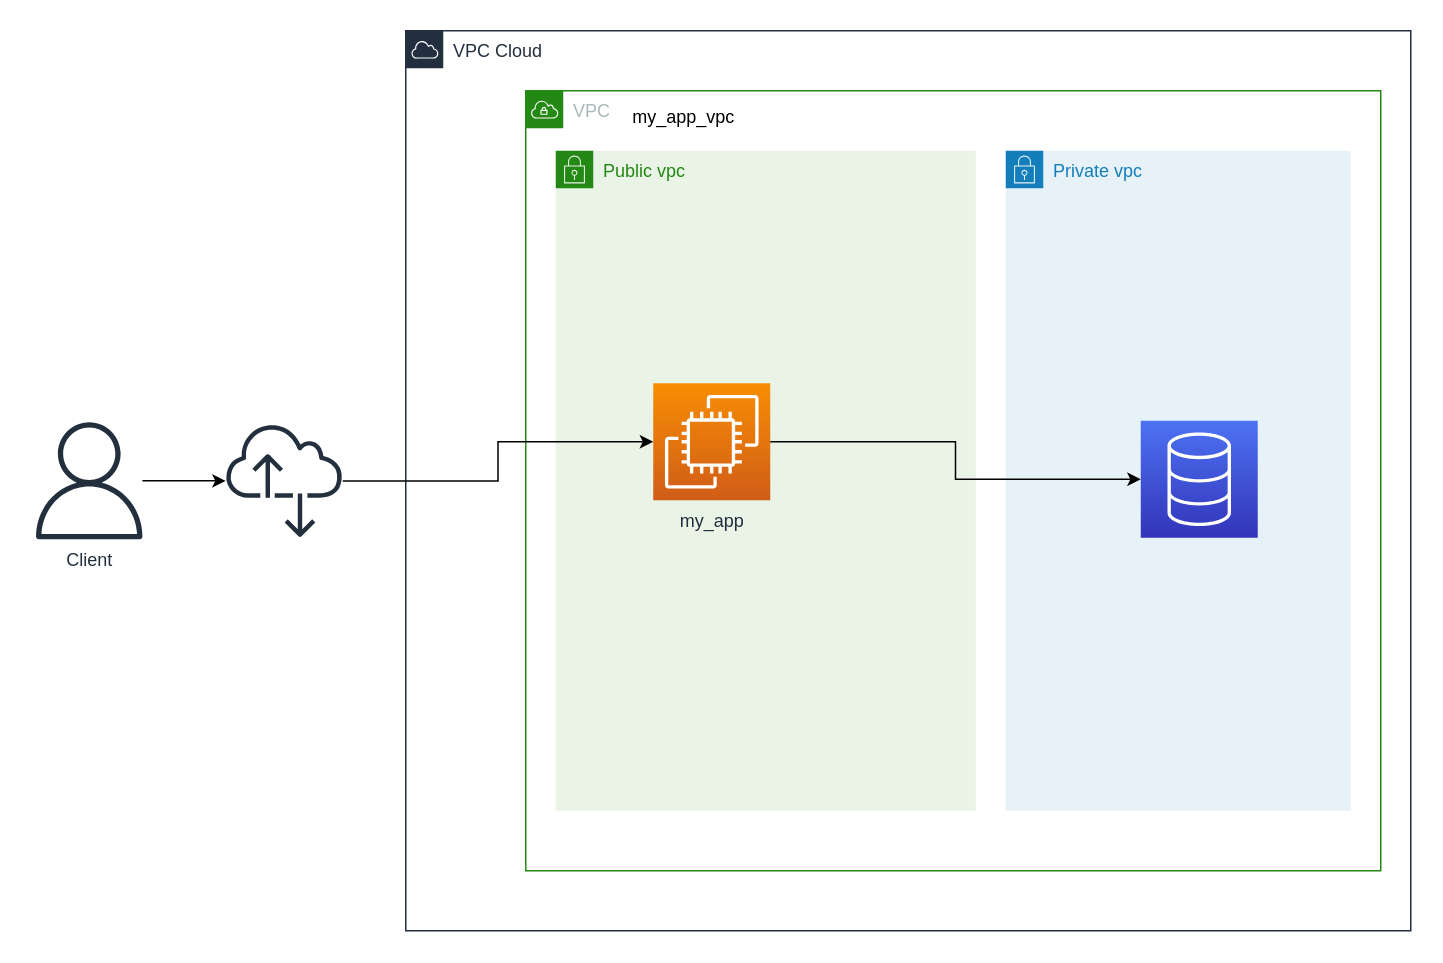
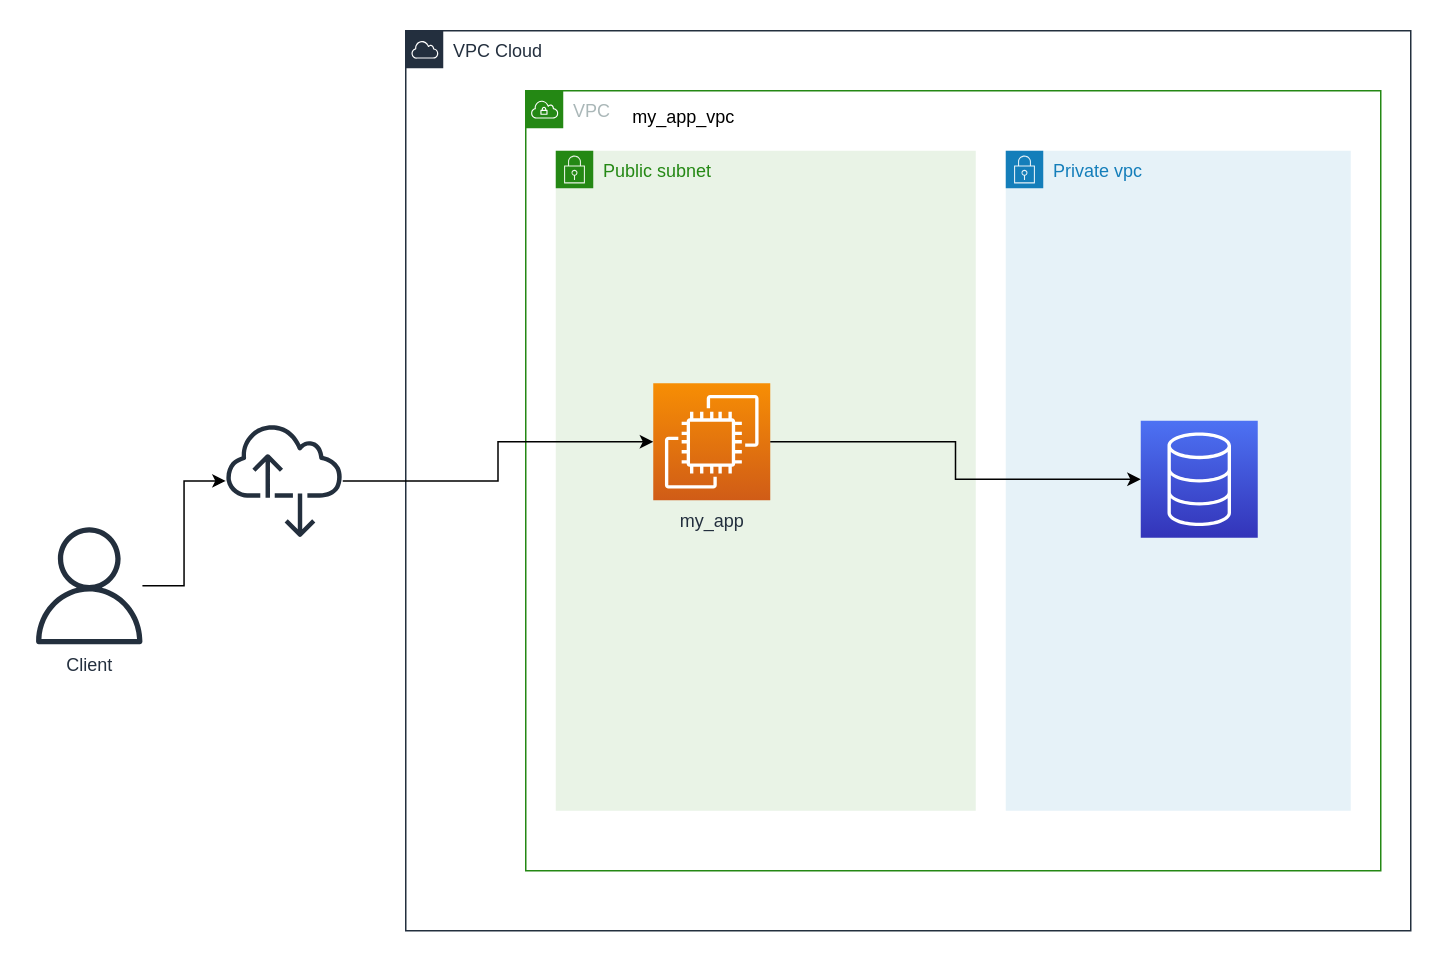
  <mxCell id="0" />
  <mxCell id="1" parent="0" />
  <mxCell id="2" style="edgeStyle=orthogonalEdgeStyle;rounded=0;orthogonalLoop=1;jettySize=auto;html=1;" edge="1" parent="1" source="3" target="4"><mxGeometry relative="1" as="geometry" /></mxCell>
- <mxCell id="3" value="Client" style="sketch=0;outlineConnect=0;fontColor=#232F3E;gradientColor=none;fillColor=#232F3D;strokeColor=none;dashed=0;verticalLabelPosition=bottom;verticalAlign=top;align=center;html=1;fontSize=12;fontStyle=0;aspect=fixed;pointerEvents=1;shape=mxgraph.aws4.user;" vertex="1" parent="1"><mxGeometry x="20" y="281" width="78" height="78" as="geometry" /></mxCell>
+ <mxCell id="3" value="Client" style="sketch=0;outlineConnect=0;fontColor=#232F3E;gradientColor=none;fillColor=#232F3D;strokeColor=none;dashed=0;verticalLabelPosition=bottom;verticalAlign=top;align=center;html=1;fontSize=12;fontStyle=0;aspect=fixed;pointerEvents=1;shape=mxgraph.aws4.user;" vertex="1" parent="1"><mxGeometry x="20" y="351" width="78" height="78" as="geometry" /></mxCell>
  <mxCell id="4" value="" style="sketch=0;outlineConnect=0;fontColor=#232F3E;gradientColor=none;fillColor=#232F3D;strokeColor=none;dashed=0;verticalLabelPosition=bottom;verticalAlign=top;align=center;html=1;fontSize=12;fontStyle=0;aspect=fixed;pointerEvents=1;shape=mxgraph.aws4.internet_alt2;" vertex="1" parent="1"><mxGeometry x="150" y="281" width="78" height="78" as="geometry" /></mxCell>
  <mxCell id="5" value="VPC Cloud" style="points=[[0,0],[0.25,0],[0.5,0],[0.75,0],[1,0],[1,0.25],[1,0.5],[1,0.75],[1,1],[0.75,1],[0.5,1],[0.25,1],[0,1],[0,0.75],[0,0.5],[0,0.25]];outlineConnect=0;gradientColor=none;html=1;whiteSpace=wrap;fontSize=12;fontStyle=0;container=1;pointerEvents=0;collapsible=0;recursiveResize=0;shape=mxgraph.aws4.group;grIcon=mxgraph.aws4.group_aws_cloud;strokeColor=#232F3E;fillColor=none;verticalAlign=top;align=left;spacingLeft=30;fontColor=#232F3E;dashed=0;" vertex="1" parent="1"><mxGeometry x="270" y="20" width="670" height="600" as="geometry" /></mxCell>
  <mxCell id="6" value="VPC" style="points=[[0,0],[0.25,0],[0.5,0],[0.75,0],[1,0],[1,0.25],[1,0.5],[1,0.75],[1,1],[0.75,1],[0.5,1],[0.25,1],[0,1],[0,0.75],[0,0.5],[0,0.25]];outlineConnect=0;gradientColor=none;html=1;whiteSpace=wrap;fontSize=12;fontStyle=0;container=1;pointerEvents=0;collapsible=0;recursiveResize=0;shape=mxgraph.aws4.group;grIcon=mxgraph.aws4.group_vpc;strokeColor=#248814;fillColor=none;verticalAlign=top;align=left;spacingLeft=30;fontColor=#AAB7B8;dashed=0;" vertex="1" parent="5"><mxGeometry x="80" y="40" width="570" height="520" as="geometry" /></mxCell>
  <mxCell id="7" value="&lt;br&gt;my_app_vpc" style="text;html=1;align=center;verticalAlign=middle;resizable=0;points=[];autosize=1;strokeColor=none;fillColor=none;" vertex="1" parent="6"><mxGeometry x="65" y="-5" width="80" height="30" as="geometry" /></mxCell>
- <mxCell id="8" value="Public vpc" style="points=[[0,0],[0.25,0],[0.5,0],[0.75,0],[1,0],[1,0.25],[1,0.5],[1,0.75],[1,1],[0.75,1],[0.5,1],[0.25,1],[0,1],[0,0.75],[0,0.5],[0,0.25]];outlineConnect=0;gradientColor=none;html=1;whiteSpace=wrap;fontSize=12;fontStyle=0;container=1;pointerEvents=0;collapsible=0;recursiveResize=0;shape=mxgraph.aws4.group;grIcon=mxgraph.aws4.group_security_group;grStroke=0;strokeColor=#248814;fillColor=#E9F3E6;verticalAlign=top;align=left;spacingLeft=30;fontColor=#248814;dashed=0;" vertex="1" parent="6"><mxGeometry x="20" y="40" width="280" height="440" as="geometry" /></mxCell>
+ <mxCell id="8" value="Public subnet" style="points=[[0,0],[0.25,0],[0.5,0],[0.75,0],[1,0],[1,0.25],[1,0.5],[1,0.75],[1,1],[0.75,1],[0.5,1],[0.25,1],[0,1],[0,0.75],[0,0.5],[0,0.25]];outlineConnect=0;gradientColor=none;html=1;whiteSpace=wrap;fontSize=12;fontStyle=0;container=1;pointerEvents=0;collapsible=0;recursiveResize=0;shape=mxgraph.aws4.group;grIcon=mxgraph.aws4.group_security_group;grStroke=0;strokeColor=#248814;fillColor=#E9F3E6;verticalAlign=top;align=left;spacingLeft=30;fontColor=#248814;dashed=0;" vertex="1" parent="6"><mxGeometry x="20" y="40" width="280" height="440" as="geometry" /></mxCell>
  <mxCell id="9" value="my_app" style="sketch=0;points=[[0,0,0],[0.25,0,0],[0.5,0,0],[0.75,0,0],[1,0,0],[0,1,0],[0.25,1,0],[0.5,1,0],[0.75,1,0],[1,1,0],[0,0.25,0],[0,0.5,0],[0,0.75,0],[1,0.25,0],[1,0.5,0],[1,0.75,0]];outlineConnect=0;fontColor=#232F3E;gradientColor=#F78E04;gradientDirection=north;fillColor=#D05C17;strokeColor=#ffffff;dashed=0;verticalLabelPosition=bottom;verticalAlign=top;align=center;html=1;fontSize=12;fontStyle=0;aspect=fixed;shape=mxgraph.aws4.resourceIcon;resIcon=mxgraph.aws4.ec2;" vertex="1" parent="8"><mxGeometry x="65" y="155" width="78" height="78" as="geometry" /></mxCell>
  <mxCell id="10" value="Private vpc" style="points=[[0,0],[0.25,0],[0.5,0],[0.75,0],[1,0],[1,0.25],[1,0.5],[1,0.75],[1,1],[0.75,1],[0.5,1],[0.25,1],[0,1],[0,0.75],[0,0.5],[0,0.25]];outlineConnect=0;gradientColor=none;html=1;whiteSpace=wrap;fontSize=12;fontStyle=0;container=1;pointerEvents=0;collapsible=0;recursiveResize=0;shape=mxgraph.aws4.group;grIcon=mxgraph.aws4.group_security_group;grStroke=0;strokeColor=#147EBA;fillColor=#E6F2F8;verticalAlign=top;align=left;spacingLeft=30;fontColor=#147EBA;dashed=0;" vertex="1" parent="5"><mxGeometry x="400" y="80" width="230" height="440" as="geometry" /></mxCell>
  <mxCell id="11" value="" style="sketch=0;points=[[0,0,0],[0.25,0,0],[0.5,0,0],[0.75,0,0],[1,0,0],[0,1,0],[0.25,1,0],[0.5,1,0],[0.75,1,0],[1,1,0],[0,0.25,0],[0,0.5,0],[0,0.75,0],[1,0.25,0],[1,0.5,0],[1,0.75,0]];outlineConnect=0;fontColor=#232F3E;gradientColor=#4D72F3;gradientDirection=north;fillColor=#3334B9;strokeColor=#ffffff;dashed=0;verticalLabelPosition=bottom;verticalAlign=top;align=center;html=1;fontSize=12;fontStyle=0;aspect=fixed;shape=mxgraph.aws4.resourceIcon;resIcon=mxgraph.aws4.database;" vertex="1" parent="10"><mxGeometry x="90" y="180" width="78" height="78" as="geometry" /></mxCell>
  <mxCell id="12" style="edgeStyle=orthogonalEdgeStyle;rounded=0;orthogonalLoop=1;jettySize=auto;html=1;" edge="1" parent="5" source="9" target="11"><mxGeometry relative="1" as="geometry" /></mxCell>
  <mxCell id="13" style="edgeStyle=orthogonalEdgeStyle;rounded=0;orthogonalLoop=1;jettySize=auto;html=1;entryX=0;entryY=0.5;entryDx=0;entryDy=0;entryPerimeter=0;" edge="1" parent="1" source="4" target="9"><mxGeometry relative="1" as="geometry"><mxPoint x="250" y="376" as="targetPoint" /></mxGeometry></mxCell>
